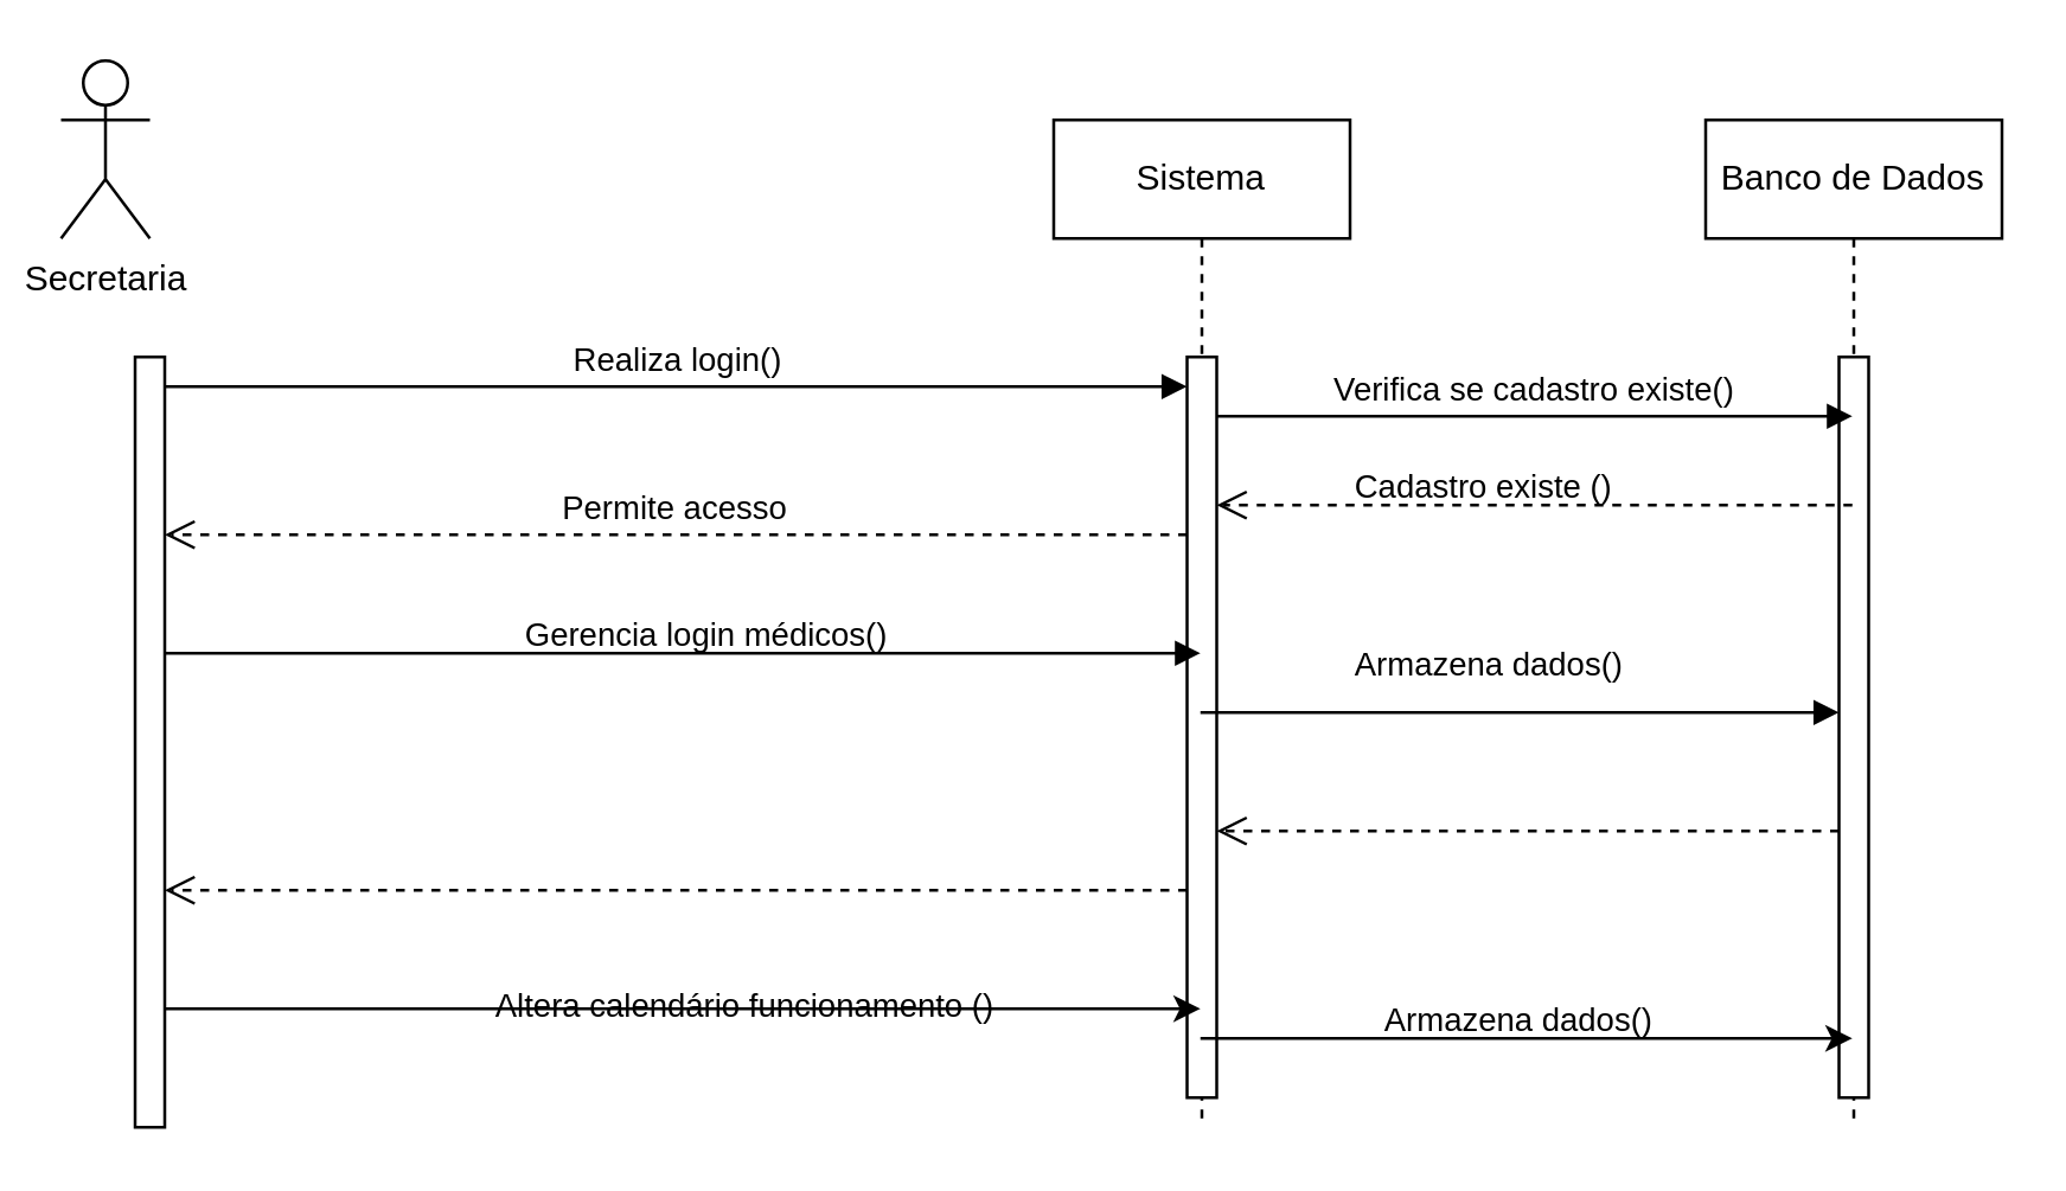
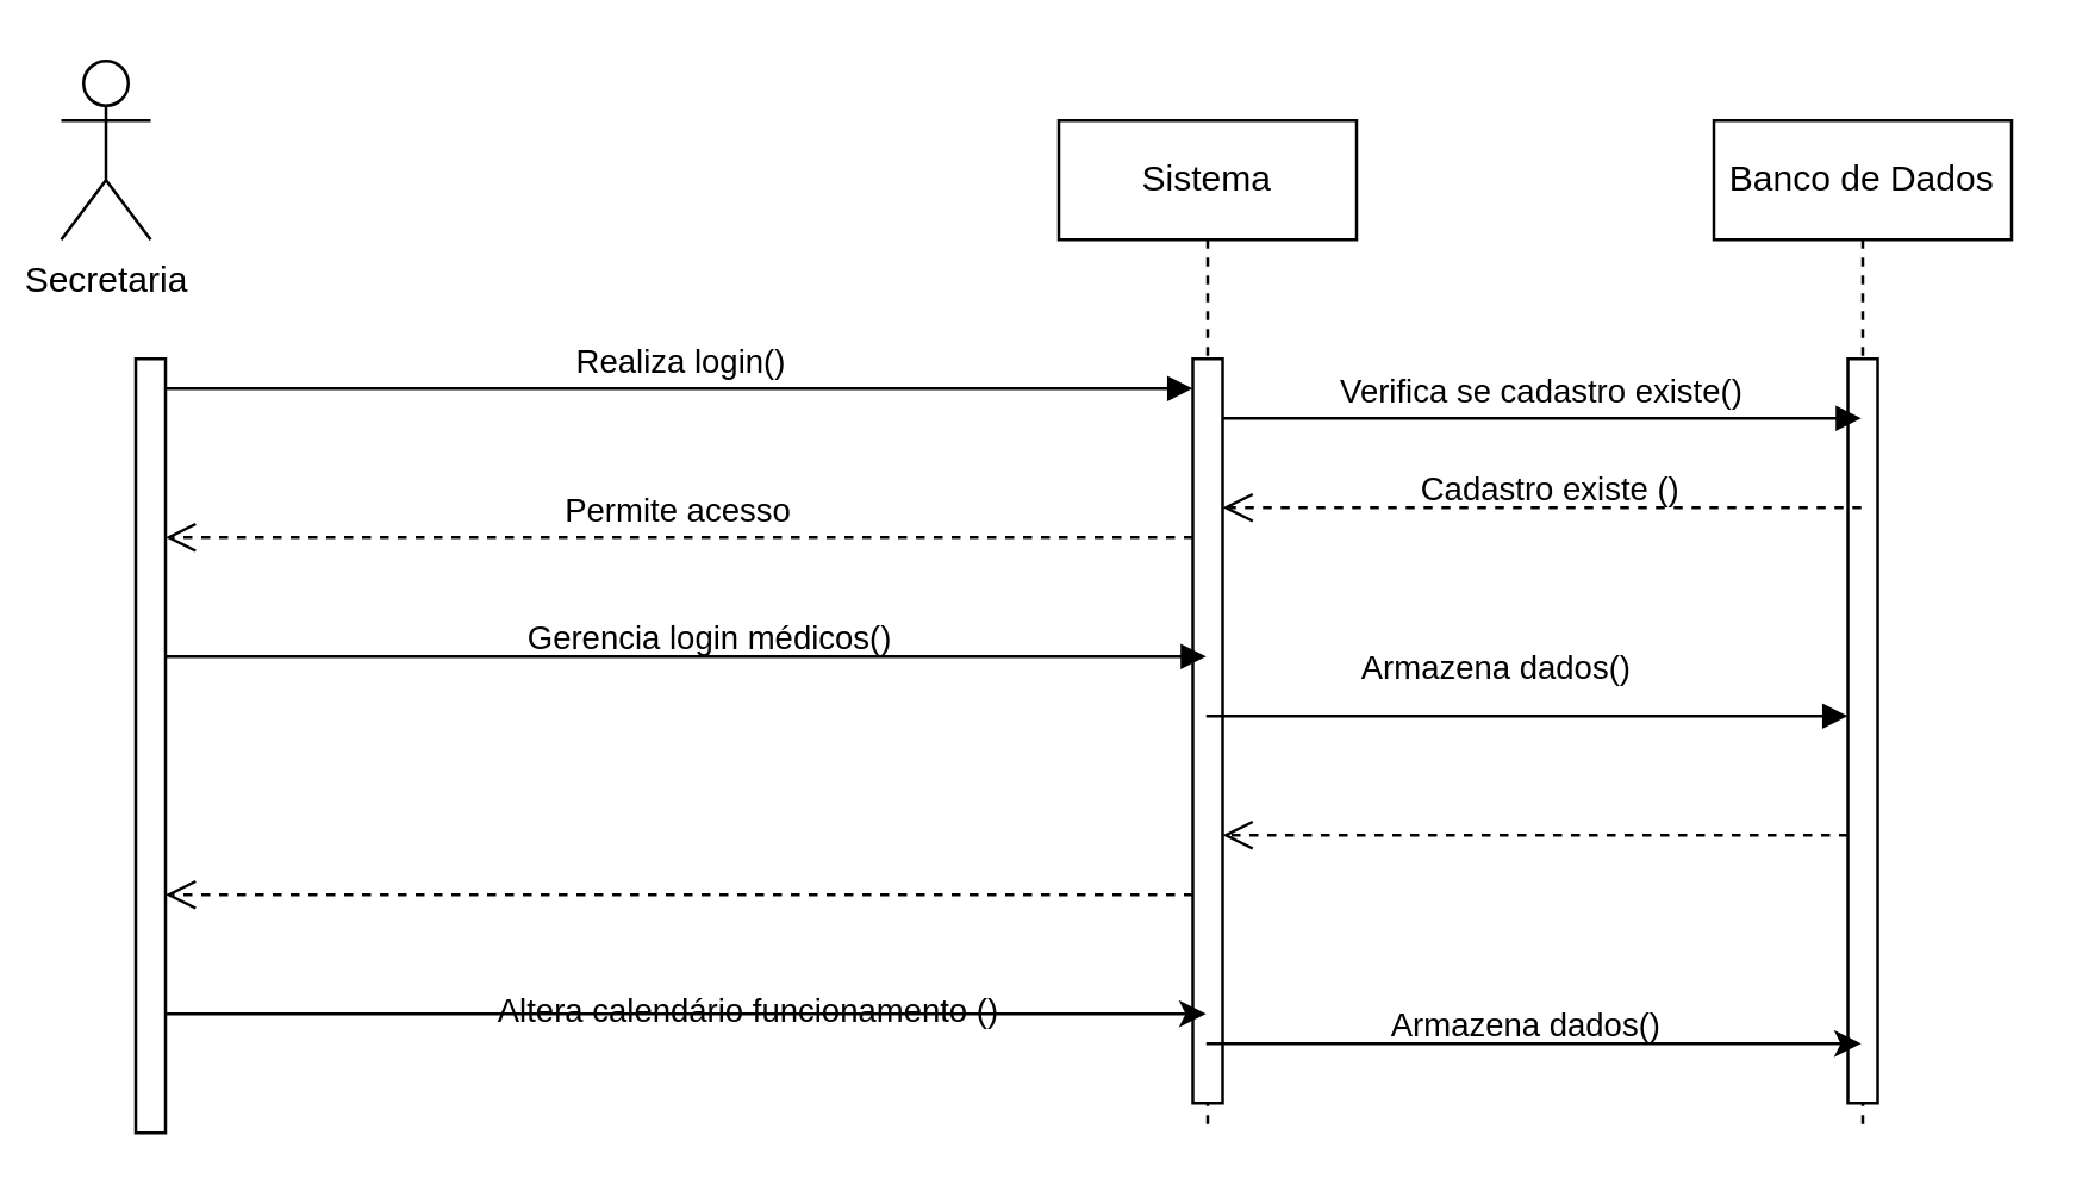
  <mxCell id="0" />
  <mxCell id="1" parent="0" />
  <mxCell id="2" value="Sistema" style="shape=umlLifeline;perimeter=lifelinePerimeter;whiteSpace=wrap;html=1;container=0;dropTarget=0;collapsible=0;recursiveResize=0;outlineConnect=0;portConstraint=eastwest;newEdgeStyle={&quot;edgeStyle&quot;:&quot;elbowEdgeStyle&quot;,&quot;elbow&quot;:&quot;vertical&quot;,&quot;curved&quot;:0,&quot;rounded&quot;:0};" parent="1" vertex="1"><mxGeometry x="355" y="40" width="100" height="340" as="geometry" /></mxCell>
  <mxCell id="3" value="" style="html=1;points=[];perimeter=orthogonalPerimeter;outlineConnect=0;targetShapes=umlLifeline;portConstraint=eastwest;newEdgeStyle={&quot;edgeStyle&quot;:&quot;elbowEdgeStyle&quot;,&quot;elbow&quot;:&quot;vertical&quot;,&quot;curved&quot;:0,&quot;rounded&quot;:0};" parent="2" vertex="1"><mxGeometry x="45" y="80" width="10" height="250" as="geometry" /></mxCell>
  <mxCell id="4" value="Realiza login()" style="html=1;verticalAlign=bottom;endArrow=block;edgeStyle=elbowEdgeStyle;elbow=vertical;curved=0;rounded=0;" parent="1" source="21" target="3" edge="1"><mxGeometry relative="1" as="geometry"><mxPoint x="150" y="130" as="sourcePoint" /><Array as="points"><mxPoint x="285" y="130" /></Array></mxGeometry></mxCell>
  <mxCell id="5" value="" style="html=1;verticalAlign=bottom;endArrow=open;dashed=1;endSize=8;edgeStyle=elbowEdgeStyle;elbow=vertical;curved=0;rounded=0;" parent="1" source="3" target="21" edge="1"><mxGeometry relative="1" as="geometry"><mxPoint x="150" y="270" as="targetPoint" /><Array as="points"><mxPoint x="355" y="300" /><mxPoint x="365" y="270" /><mxPoint x="295" y="290" /></Array></mxGeometry></mxCell>
  <mxCell id="6" value="Banco de Dados" style="shape=umlLifeline;perimeter=lifelinePerimeter;whiteSpace=wrap;html=1;container=0;dropTarget=0;collapsible=0;recursiveResize=0;outlineConnect=0;portConstraint=eastwest;newEdgeStyle={&quot;edgeStyle&quot;:&quot;elbowEdgeStyle&quot;,&quot;elbow&quot;:&quot;vertical&quot;,&quot;curved&quot;:0,&quot;rounded&quot;:0};" vertex="1" parent="1"><mxGeometry x="575" y="40" width="100" height="340" as="geometry" /></mxCell>
  <mxCell id="7" value="" style="html=1;points=[];perimeter=orthogonalPerimeter;outlineConnect=0;targetShapes=umlLifeline;portConstraint=eastwest;newEdgeStyle={&quot;edgeStyle&quot;:&quot;elbowEdgeStyle&quot;,&quot;elbow&quot;:&quot;vertical&quot;,&quot;curved&quot;:0,&quot;rounded&quot;:0};" vertex="1" parent="6"><mxGeometry x="45" y="80" width="10" height="250" as="geometry" /></mxCell>
  <mxCell id="8" value="Verifica se cadastro existe()" style="html=1;verticalAlign=bottom;endArrow=block;edgeStyle=elbowEdgeStyle;elbow=vertical;curved=0;rounded=0;" edge="1" parent="1" source="3" target="6"><mxGeometry relative="1" as="geometry"><mxPoint x="385" y="140" as="sourcePoint" /><Array as="points"><mxPoint x="470" y="140" /></Array><mxPoint x="555" y="140" as="targetPoint" /></mxGeometry></mxCell>
  <mxCell id="9" value="" style="html=1;verticalAlign=bottom;endArrow=open;dashed=1;endSize=8;edgeStyle=elbowEdgeStyle;elbow=vertical;curved=0;rounded=0;" edge="1" parent="1" source="6" target="3"><mxGeometry relative="1" as="geometry"><mxPoint x="375" y="170" as="targetPoint" /><Array as="points"><mxPoint x="470" y="170" /></Array><mxPoint x="565" y="170" as="sourcePoint" /></mxGeometry></mxCell>
- <mxCell id="10" value="&lt;span style=&quot;color: rgb(0, 0, 0); font-family: Helvetica; font-size: 11px; font-style: normal; font-variant-ligatures: normal; font-variant-caps: normal; font-weight: 400; letter-spacing: normal; orphans: 2; text-align: center; text-indent: 0px; text-transform: none; widows: 2; word-spacing: 0px; -webkit-text-stroke-width: 0px; background-color: rgb(255, 255, 255); text-decoration-thickness: initial; text-decoration-style: initial; text-decoration-color: initial; float: none; display: inline !important;&quot;&gt;Cadastro existe ()&lt;/span&gt;" style="text;whiteSpace=wrap;html=1;" vertex="1" parent="1"><mxGeometry x="455" y="150" width="90" height="40" as="geometry" /></mxCell>
+ <mxCell id="10" value="&lt;span style=&quot;color: rgb(0, 0, 0); font-family: Helvetica; font-size: 11px; font-style: normal; font-variant-ligatures: normal; font-variant-caps: normal; font-weight: 400; letter-spacing: normal; orphans: 2; text-align: center; text-indent: 0px; text-transform: none; widows: 2; word-spacing: 0px; -webkit-text-stroke-width: 0px; background-color: rgb(255, 255, 255); text-decoration-thickness: initial; text-decoration-style: initial; text-decoration-color: initial; float: none; display: inline !important;&quot;&gt;Cadastro existe ()&lt;/span&gt;" style="text;whiteSpace=wrap;html=1;" vertex="1" parent="1"><mxGeometry x="475" y="150" width="90" height="40" as="geometry" /></mxCell>
  <mxCell id="11" value="Permite acesso" style="html=1;verticalAlign=bottom;endArrow=open;dashed=1;endSize=8;edgeStyle=elbowEdgeStyle;elbow=vertical;curved=0;rounded=0;" edge="1" parent="1" source="3" target="21"><mxGeometry relative="1" as="geometry"><mxPoint x="144.81" y="180" as="targetPoint" /><Array as="points"><mxPoint x="355" y="180" /><mxPoint x="290" y="189" /></Array><mxPoint x="375" y="189" as="sourcePoint" /></mxGeometry></mxCell>
  <mxCell id="12" value="" style="html=1;verticalAlign=bottom;endArrow=block;edgeStyle=elbowEdgeStyle;elbow=vertical;curved=0;rounded=0;" parent="1" source="21" target="2" edge="1"><mxGeometry x="-0.079" y="10" relative="1" as="geometry"><mxPoint x="150" y="220" as="sourcePoint" /><Array as="points"><mxPoint x="305" y="220" /><mxPoint x="295" y="210" /></Array><mxPoint x="245" y="220" as="targetPoint" /><mxPoint as="offset" /></mxGeometry></mxCell>
  <mxCell id="13" value="" style="html=1;verticalAlign=bottom;endArrow=block;edgeStyle=elbowEdgeStyle;elbow=vertical;curved=0;rounded=0;" edge="1" parent="1" source="2" target="7"><mxGeometry x="-0.079" y="10" relative="1" as="geometry"><mxPoint x="425" y="240" as="sourcePoint" /><Array as="points"><mxPoint x="490" y="240" /><mxPoint x="480" y="230" /></Array><mxPoint x="580" y="240" as="targetPoint" /><mxPoint as="offset" /></mxGeometry></mxCell>
  <mxCell id="14" value="&lt;span style=&quot;color: rgb(0, 0, 0); font-family: Helvetica; font-size: 11px; font-style: normal; font-variant-ligatures: normal; font-variant-caps: normal; font-weight: 400; letter-spacing: normal; orphans: 2; text-align: center; text-indent: 0px; text-transform: none; widows: 2; word-spacing: 0px; -webkit-text-stroke-width: 0px; background-color: rgb(255, 255, 255); text-decoration-thickness: initial; text-decoration-style: initial; text-decoration-color: initial; float: none; display: inline !important;&quot;&gt;Armazena dados()&lt;/span&gt;" style="text;whiteSpace=wrap;html=1;" vertex="1" parent="1"><mxGeometry x="455" y="210" width="100" height="40" as="geometry" /></mxCell>
  <mxCell id="15" value="&lt;span style=&quot;color: rgb(0, 0, 0); font-family: Helvetica; font-size: 11px; font-style: normal; font-variant-ligatures: normal; font-variant-caps: normal; font-weight: 400; letter-spacing: normal; orphans: 2; text-align: center; text-indent: 0px; text-transform: none; widows: 2; word-spacing: 0px; -webkit-text-stroke-width: 0px; background-color: rgb(255, 255, 255); text-decoration-thickness: initial; text-decoration-style: initial; text-decoration-color: initial; float: none; display: inline !important;&quot;&gt;Gerencia login médicos()&lt;/span&gt;" style="text;whiteSpace=wrap;html=1;" vertex="1" parent="1"><mxGeometry x="175" y="200" width="140" height="40" as="geometry" /></mxCell>
  <mxCell id="16" value="&lt;span style=&quot;color: rgb(0, 0, 0); font-family: Helvetica; font-size: 11px; font-style: normal; font-variant-ligatures: normal; font-variant-caps: normal; font-weight: 400; letter-spacing: normal; orphans: 2; text-align: center; text-indent: 0px; text-transform: none; widows: 2; word-spacing: 0px; -webkit-text-stroke-width: 0px; background-color: rgb(255, 255, 255); text-decoration-thickness: initial; text-decoration-style: initial; text-decoration-color: initial; float: none; display: inline !important;&quot;&gt;Altera calendário funcionamento ()&lt;/span&gt;" style="text;whiteSpace=wrap;html=1;" vertex="1" parent="1"><mxGeometry x="165" y="325" width="180" height="20" as="geometry" /></mxCell>
  <mxCell id="17" value="" style="endArrow=classic;html=1;rounded=0;" edge="1" parent="1" source="21" target="2"><mxGeometry width="50" height="50" relative="1" as="geometry"><mxPoint x="144.81" y="340" as="sourcePoint" /><mxPoint x="415" y="280" as="targetPoint" /><Array as="points"><mxPoint x="265" y="340" /></Array></mxGeometry></mxCell>
  <mxCell id="18" value="" style="endArrow=classic;html=1;rounded=0;" edge="1" parent="1" source="2" target="6"><mxGeometry width="50" height="50" relative="1" as="geometry"><mxPoint x="415" y="350" as="sourcePoint" /><mxPoint x="615" y="350" as="targetPoint" /><Array as="points"><mxPoint x="475" y="350" /></Array></mxGeometry></mxCell>
  <mxCell id="19" value="&lt;span style=&quot;color: rgb(0, 0, 0); font-family: Helvetica; font-size: 11px; font-style: normal; font-variant-ligatures: normal; font-variant-caps: normal; font-weight: 400; letter-spacing: normal; orphans: 2; text-align: center; text-indent: 0px; text-transform: none; widows: 2; word-spacing: 0px; -webkit-text-stroke-width: 0px; background-color: rgb(255, 255, 255); text-decoration-thickness: initial; text-decoration-style: initial; text-decoration-color: initial; float: none; display: inline !important;&quot;&gt;Armazena dados()&lt;/span&gt;" style="text;whiteSpace=wrap;html=1;" vertex="1" parent="1"><mxGeometry x="465" y="330" width="180" height="20" as="geometry" /></mxCell>
  <mxCell id="20" value="Secretaria&lt;br&gt;" style="shape=umlActor;verticalLabelPosition=bottom;verticalAlign=top;html=1;" vertex="1" parent="1"><mxGeometry x="20" y="20" width="30" height="60" as="geometry" /></mxCell>
  <mxCell id="21" value="" style="html=1;points=[[0,0,0,0,5],[0,1,0,0,-5],[1,0,0,0,5],[1,1,0,0,-5]];perimeter=orthogonalPerimeter;outlineConnect=0;targetShapes=umlLifeline;portConstraint=eastwest;newEdgeStyle={&quot;curved&quot;:0,&quot;rounded&quot;:0};" vertex="1" parent="1"><mxGeometry x="45" y="120" width="10" height="260" as="geometry" /></mxCell>
  <mxCell id="22" value="" style="html=1;verticalAlign=bottom;endArrow=open;dashed=1;endSize=8;edgeStyle=elbowEdgeStyle;elbow=vertical;curved=0;rounded=0;" edge="1" parent="1" source="7" target="3"><mxGeometry relative="1" as="geometry"><mxPoint x="415" y="280" as="targetPoint" /><Array as="points"><mxPoint x="455" y="280" /><mxPoint x="620" y="290" /><mxPoint x="640" y="310" /></Array><mxPoint x="615" y="280" as="sourcePoint" /></mxGeometry></mxCell>
